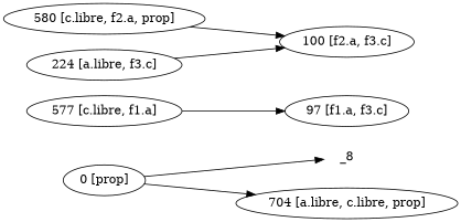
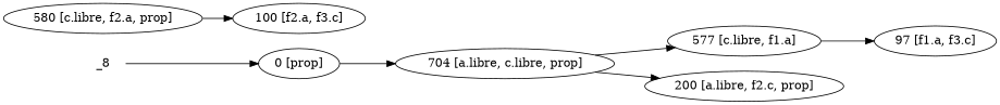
  digraph {
    fontname="DejaVu Serif"
    rankdir=LR
    node [fontname="DejaVu Serif"]
    edge [fontname="DejaVu Serif"]
    n1 [label=_8 shape=none]
    n2 [label="0 [prop]"]
    n3 [label="704 [a.libre, c.libre, prop]"]
    n4 [label="577 [c.libre, f1.a]"]
+   n5 [label="200 [a.libre, f2.c, prop]"]
    n6 [label="97 [f1.a, f3.c]"]
    n7 [label="100 [f2.a, f3.c]"]
    n8 [label="580 [c.libre, f2.a, prop]"]
-   n9 [label="224 [a.libre, f3.c]"]
-   n2 -> n1
+   n1 -> n2
    n2 -> n3
+   n3 -> n4
+   n3 -> n5
    n4 -> n6
    n8 -> n7
-   n9 -> n7
  }
